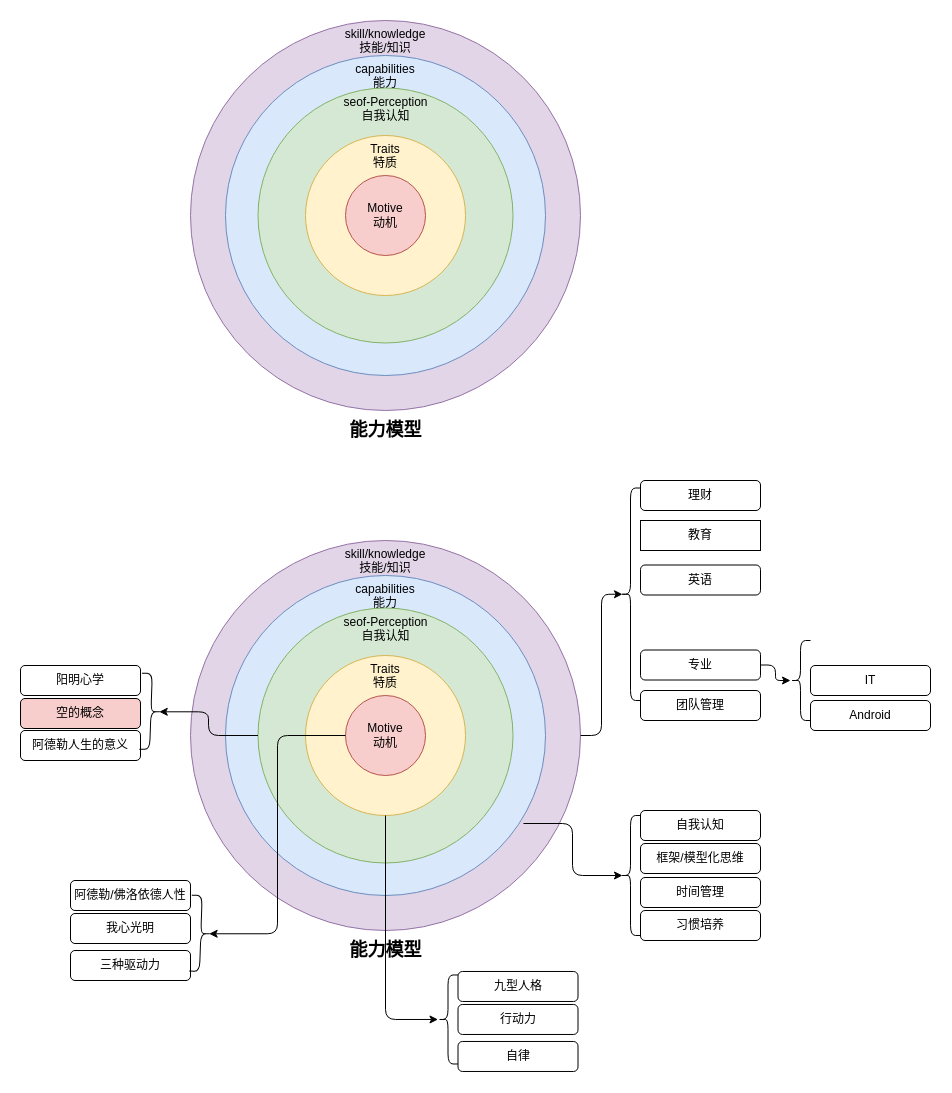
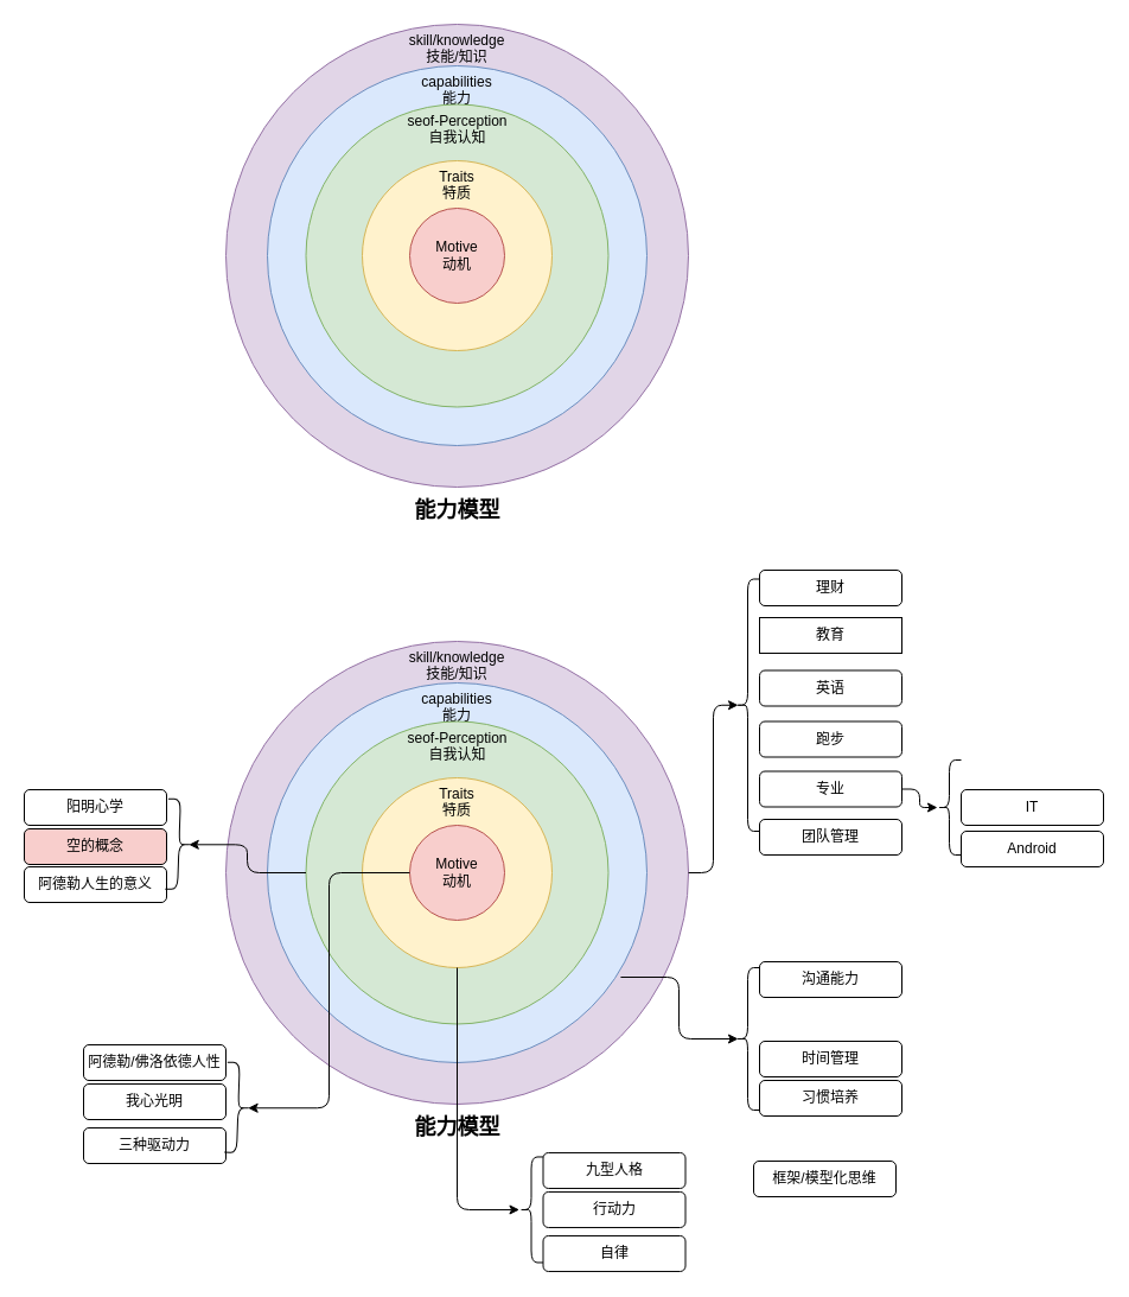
  <mxCell id="0" />
  <mxCell id="1" parent="0" />
  <mxCell id="2" value="&lt;div&gt;skill/knowledge&lt;/div&gt;&lt;div&gt;技能/知识&lt;br&gt;&lt;/div&gt;" style="ellipse;whiteSpace=wrap;html=1;aspect=fixed;verticalAlign=top;fillColor=#e1d5e7;strokeColor=#9673a6;" parent="1" vertex="1"><mxGeometry x="190" y="20" width="390" height="390" as="geometry" /></mxCell>
  <mxCell id="3" value="&lt;div&gt;capabilities&lt;/div&gt;&lt;div&gt;能力&lt;br&gt;&lt;/div&gt;" style="ellipse;whiteSpace=wrap;html=1;aspect=fixed;verticalAlign=top;fillColor=#dae8fc;strokeColor=#6c8ebf;" parent="1" vertex="1"><mxGeometry x="225" y="55" width="320" height="320" as="geometry" /></mxCell>
  <mxCell id="4" value="&lt;div&gt;seof-Perception&lt;/div&gt;&lt;div&gt;自我认知&lt;br&gt;&lt;/div&gt;" style="ellipse;whiteSpace=wrap;html=1;aspect=fixed;verticalAlign=top;fillColor=#d5e8d4;strokeColor=#82b366;" parent="1" vertex="1"><mxGeometry x="257.5" y="87.5" width="255" height="255" as="geometry" /></mxCell>
  <mxCell id="5" value="&lt;div&gt;Traits&lt;/div&gt;&lt;div&gt;特质&lt;/div&gt;" style="ellipse;whiteSpace=wrap;html=1;aspect=fixed;verticalAlign=top;fillColor=#fff2cc;strokeColor=#d6b656;" parent="1" vertex="1"><mxGeometry x="305" y="135" width="160" height="160" as="geometry" /></mxCell>
  <mxCell id="6" value="&lt;div&gt;Motive&lt;/div&gt;&lt;div&gt;动机&lt;br&gt;&lt;/div&gt;" style="ellipse;whiteSpace=wrap;html=1;aspect=fixed;fillColor=#f8cecc;strokeColor=#b85450;" parent="1" vertex="1"><mxGeometry x="345" y="175" width="80" height="80" as="geometry" /></mxCell>
  <mxCell id="7" value="&lt;font style=&quot;font-size: 18px&quot;&gt;&lt;b&gt;能力模型&lt;/b&gt;&lt;/font&gt;" style="text;html=1;strokeColor=none;fillColor=none;align=center;verticalAlign=middle;whiteSpace=wrap;rounded=0;" parent="1" vertex="1"><mxGeometry x="312.5" y="420" width="145" height="20" as="geometry" /></mxCell>
  <mxCell id="8" value="&lt;div&gt;skill/knowledge&lt;/div&gt;&lt;div&gt;技能/知识&lt;br&gt;&lt;/div&gt;" style="ellipse;whiteSpace=wrap;html=1;aspect=fixed;verticalAlign=top;fillColor=#e1d5e7;strokeColor=#9673a6;" vertex="1" parent="1"><mxGeometry x="190" y="540" width="390" height="390" as="geometry" /></mxCell>
  <mxCell id="9" value="&lt;div&gt;capabilities&lt;/div&gt;&lt;div&gt;能力&lt;br&gt;&lt;/div&gt;" style="ellipse;whiteSpace=wrap;html=1;aspect=fixed;verticalAlign=top;fillColor=#dae8fc;strokeColor=#6c8ebf;" vertex="1" parent="1"><mxGeometry x="225" y="575" width="320" height="320" as="geometry" /></mxCell>
  <mxCell id="10" value="&lt;div&gt;seof-Perception&lt;/div&gt;&lt;div&gt;自我认知&lt;br&gt;&lt;/div&gt;" style="ellipse;whiteSpace=wrap;html=1;aspect=fixed;verticalAlign=top;fillColor=#d5e8d4;strokeColor=#82b366;" vertex="1" parent="1"><mxGeometry x="257.5" y="607.5" width="255" height="255" as="geometry" /></mxCell>
  <mxCell id="11" value="&lt;div&gt;Traits&lt;/div&gt;&lt;div&gt;特质&lt;/div&gt;" style="ellipse;whiteSpace=wrap;html=1;aspect=fixed;verticalAlign=top;fillColor=#fff2cc;strokeColor=#d6b656;" vertex="1" parent="1"><mxGeometry x="305" y="655" width="160" height="160" as="geometry" /></mxCell>
  <mxCell id="12" value="&lt;div&gt;Motive&lt;/div&gt;&lt;div&gt;动机&lt;br&gt;&lt;/div&gt;" style="ellipse;whiteSpace=wrap;html=1;aspect=fixed;fillColor=#f8cecc;strokeColor=#b85450;" vertex="1" parent="1"><mxGeometry x="345" y="695" width="80" height="80" as="geometry" /></mxCell>
  <mxCell id="13" value="&lt;font style=&quot;font-size: 18px&quot;&gt;&lt;b&gt;能力模型&lt;/b&gt;&lt;/font&gt;" style="text;html=1;strokeColor=none;fillColor=none;align=center;verticalAlign=middle;whiteSpace=wrap;rounded=0;" vertex="1" parent="1"><mxGeometry x="312.5" y="940" width="145" height="20" as="geometry" /></mxCell>
  <mxCell id="14" value="理财" style="rounded=1;whiteSpace=wrap;html=1;" vertex="1" parent="1"><mxGeometry x="640" y="480" width="120" height="30" as="geometry" /></mxCell>
  <mxCell id="15" value="教育" style="whiteSpace=wrap;html=1;rounded=0;" vertex="1" parent="1"><mxGeometry x="640" y="520" width="120" height="30" as="geometry" /></mxCell>
+ <mxCell id="16" value="跑步" style="whiteSpace=wrap;html=1;rounded=1;" vertex="1" parent="1"><mxGeometry x="640" y="607.5" width="120" height="30" as="geometry" /></mxCell>
  <mxCell id="17" value="英语" style="whiteSpace=wrap;html=1;rounded=1;" vertex="1" parent="1"><mxGeometry x="640" y="564.5" width="120" height="30" as="geometry" /></mxCell>
  <mxCell id="18" value="专业" style="whiteSpace=wrap;html=1;rounded=1;" vertex="1" parent="1"><mxGeometry x="640" y="649.5" width="120" height="30" as="geometry" /></mxCell>
  <mxCell id="19" value="IT" style="whiteSpace=wrap;html=1;rounded=1;" vertex="1" parent="1"><mxGeometry x="810" y="665" width="120" height="30" as="geometry" /></mxCell>
  <mxCell id="20" value="Android" style="whiteSpace=wrap;html=1;rounded=1;" vertex="1" parent="1"><mxGeometry x="810" y="700" width="120" height="30" as="geometry" /></mxCell>
  <mxCell id="21" value="团队管理" style="whiteSpace=wrap;html=1;rounded=1;" vertex="1" parent="1"><mxGeometry x="640" y="690" width="120" height="30" as="geometry" /></mxCell>
- <mxCell id="22" value="自我认知" style="whiteSpace=wrap;html=1;rounded=1;" vertex="1" parent="1"><mxGeometry x="640" y="810" width="120" height="30" as="geometry" /></mxCell>
+ <mxCell id="22" value="沟通能力" style="whiteSpace=wrap;html=1;rounded=1;" vertex="1" parent="1"><mxGeometry x="640" y="810" width="120" height="30" as="geometry" /></mxCell>
  <mxCell id="23" value="习惯培养" style="whiteSpace=wrap;html=1;rounded=1;" vertex="1" parent="1"><mxGeometry x="640" y="910" width="120" height="30" as="geometry" /></mxCell>
- <mxCell id="24" value="框架/模型化思维" style="whiteSpace=wrap;html=1;rounded=1;" vertex="1" parent="1"><mxGeometry x="640" y="843" width="120" height="30" as="geometry" /></mxCell>
+ <mxCell id="24" value="框架/模型化思维" style="whiteSpace=wrap;html=1;rounded=1;" vertex="1" parent="1"><mxGeometry x="635" y="978" width="120" height="30" as="geometry" /></mxCell>
  <mxCell id="25" value="时间管理" style="whiteSpace=wrap;html=1;rounded=1;" vertex="1" parent="1"><mxGeometry x="640" y="877" width="120" height="30" as="geometry" /></mxCell>
  <mxCell id="26" value="阳明心学" style="whiteSpace=wrap;html=1;rounded=1;" vertex="1" parent="1"><mxGeometry x="20" y="665" width="120" height="30" as="geometry" /></mxCell>
  <mxCell id="27" value="行动力" style="whiteSpace=wrap;html=1;rounded=1;" vertex="1" parent="1"><mxGeometry x="457.5" y="1003.98" width="120" height="30" as="geometry" /></mxCell>
  <mxCell id="28" value="空的概念" style="whiteSpace=wrap;html=1;rounded=1;fillColor=#f8cecc;" vertex="1" parent="1"><mxGeometry x="20" y="698" width="120" height="30" as="geometry" /></mxCell>
  <mxCell id="29" value="九型人格" style="whiteSpace=wrap;html=1;rounded=1;" vertex="1" parent="1"><mxGeometry x="457.5" y="970.98" width="120" height="30" as="geometry" /></mxCell>
  <mxCell id="30" value="自律" style="whiteSpace=wrap;html=1;rounded=1;" vertex="1" parent="1"><mxGeometry x="457.5" y="1040.98" width="120" height="30" as="geometry" /></mxCell>
  <mxCell id="31" value="我心光明" style="whiteSpace=wrap;html=1;rounded=1;" vertex="1" parent="1"><mxGeometry x="70" y="913" width="120" height="30" as="geometry" /></mxCell>
  <mxCell id="32" value="阿德勒/佛洛依德人性" style="whiteSpace=wrap;html=1;rounded=1;" vertex="1" parent="1"><mxGeometry x="70" y="880" width="120" height="30" as="geometry" /></mxCell>
  <mxCell id="33" value="三种驱动力" style="whiteSpace=wrap;html=1;rounded=1;" vertex="1" parent="1"><mxGeometry x="70" y="950" width="120" height="30" as="geometry" /></mxCell>
  <mxCell id="34" value="阿德勒人生的意义" style="whiteSpace=wrap;html=1;rounded=1;" vertex="1" parent="1"><mxGeometry x="20" y="730" width="120" height="30" as="geometry" /></mxCell>
  <mxCell id="35" value="" style="shape=curlyBracket;whiteSpace=wrap;html=1;rounded=1;rotation=-178;" vertex="1" parent="1"><mxGeometry x="140.11" y="673.03" width="20.71" height="75.98" as="geometry" /></mxCell>
  <mxCell id="36" value="" style="edgeStyle=elbowEdgeStyle;elbow=horizontal;endArrow=classic;html=1;entryX=0.1;entryY=0.5;entryDx=0;entryDy=0;entryPerimeter=0;" edge="1" parent="1" source="10" target="35"><mxGeometry width="50" height="50" relative="1" as="geometry"><mxPoint x="280" y="860" as="sourcePoint" /><mxPoint x="330" y="810" as="targetPoint" /></mxGeometry></mxCell>
  <mxCell id="37" value="" style="shape=curlyBracket;whiteSpace=wrap;html=1;rounded=1;rotation=-178;" vertex="1" parent="1"><mxGeometry x="190" y="895" width="20.71" height="75.98" as="geometry" /></mxCell>
  <mxCell id="38" value="" style="edgeStyle=elbowEdgeStyle;elbow=horizontal;endArrow=classic;html=1;entryX=0.1;entryY=0.5;entryDx=0;entryDy=0;entryPerimeter=0;" edge="1" parent="1" source="12" target="37"><mxGeometry width="50" height="50" relative="1" as="geometry"><mxPoint x="280" y="860" as="sourcePoint" /><mxPoint x="330" y="810" as="targetPoint" /></mxGeometry></mxCell>
  <mxCell id="39" value="" style="shape=curlyBracket;whiteSpace=wrap;html=1;rounded=1;size=0.5;" vertex="1" parent="1"><mxGeometry x="437.5" y="974.47" width="20" height="89.02" as="geometry" /></mxCell>
  <mxCell id="40" value="" style="edgeStyle=elbowEdgeStyle;elbow=horizontal;endArrow=classic;html=1;exitX=0.5;exitY=1;exitDx=0;exitDy=0;" edge="1" parent="1" source="11" target="39"><mxGeometry width="50" height="50" relative="1" as="geometry"><mxPoint x="280" y="880" as="sourcePoint" /><mxPoint x="330" y="830" as="targetPoint" /><Array as="points"><mxPoint x="385" y="920" /></Array></mxGeometry></mxCell>
  <mxCell id="41" value="" style="shape=curlyBracket;whiteSpace=wrap;html=1;rounded=1;" vertex="1" parent="1"><mxGeometry x="620" y="815" width="20" height="120" as="geometry" /></mxCell>
  <mxCell id="42" value="" style="edgeStyle=elbowEdgeStyle;elbow=horizontal;endArrow=classic;html=1;entryX=0.1;entryY=0.5;entryDx=0;entryDy=0;entryPerimeter=0;exitX=0.931;exitY=0.775;exitDx=0;exitDy=0;exitPerimeter=0;" edge="1" parent="1" source="9" target="41"><mxGeometry width="50" height="50" relative="1" as="geometry"><mxPoint x="280" y="880" as="sourcePoint" /><mxPoint x="330" y="830" as="targetPoint" /></mxGeometry></mxCell>
  <mxCell id="43" value="" style="shape=curlyBracket;whiteSpace=wrap;html=1;rounded=1;" vertex="1" parent="1"><mxGeometry x="620" y="487.5" width="20" height="212.5" as="geometry" /></mxCell>
  <mxCell id="44" value="" style="edgeStyle=elbowEdgeStyle;elbow=horizontal;endArrow=classic;html=1;entryX=0.1;entryY=0.5;entryDx=0;entryDy=0;entryPerimeter=0;" edge="1" parent="1" source="8" target="43"><mxGeometry width="50" height="50" relative="1" as="geometry"><mxPoint x="280" y="760" as="sourcePoint" /><mxPoint x="330" y="710" as="targetPoint" /></mxGeometry></mxCell>
  <mxCell id="45" value="" style="shape=curlyBracket;whiteSpace=wrap;html=1;rounded=1;" vertex="1" parent="1"><mxGeometry x="790" y="640" width="20" height="80" as="geometry" /></mxCell>
  <mxCell id="46" value="" style="edgeStyle=elbowEdgeStyle;elbow=horizontal;endArrow=classic;html=1;exitX=1;exitY=0.5;exitDx=0;exitDy=0;" edge="1" parent="1" source="18" target="45"><mxGeometry width="50" height="50" relative="1" as="geometry"><mxPoint x="770" y="660" as="sourcePoint" /><mxPoint x="630" y="710" as="targetPoint" /></mxGeometry></mxCell>
